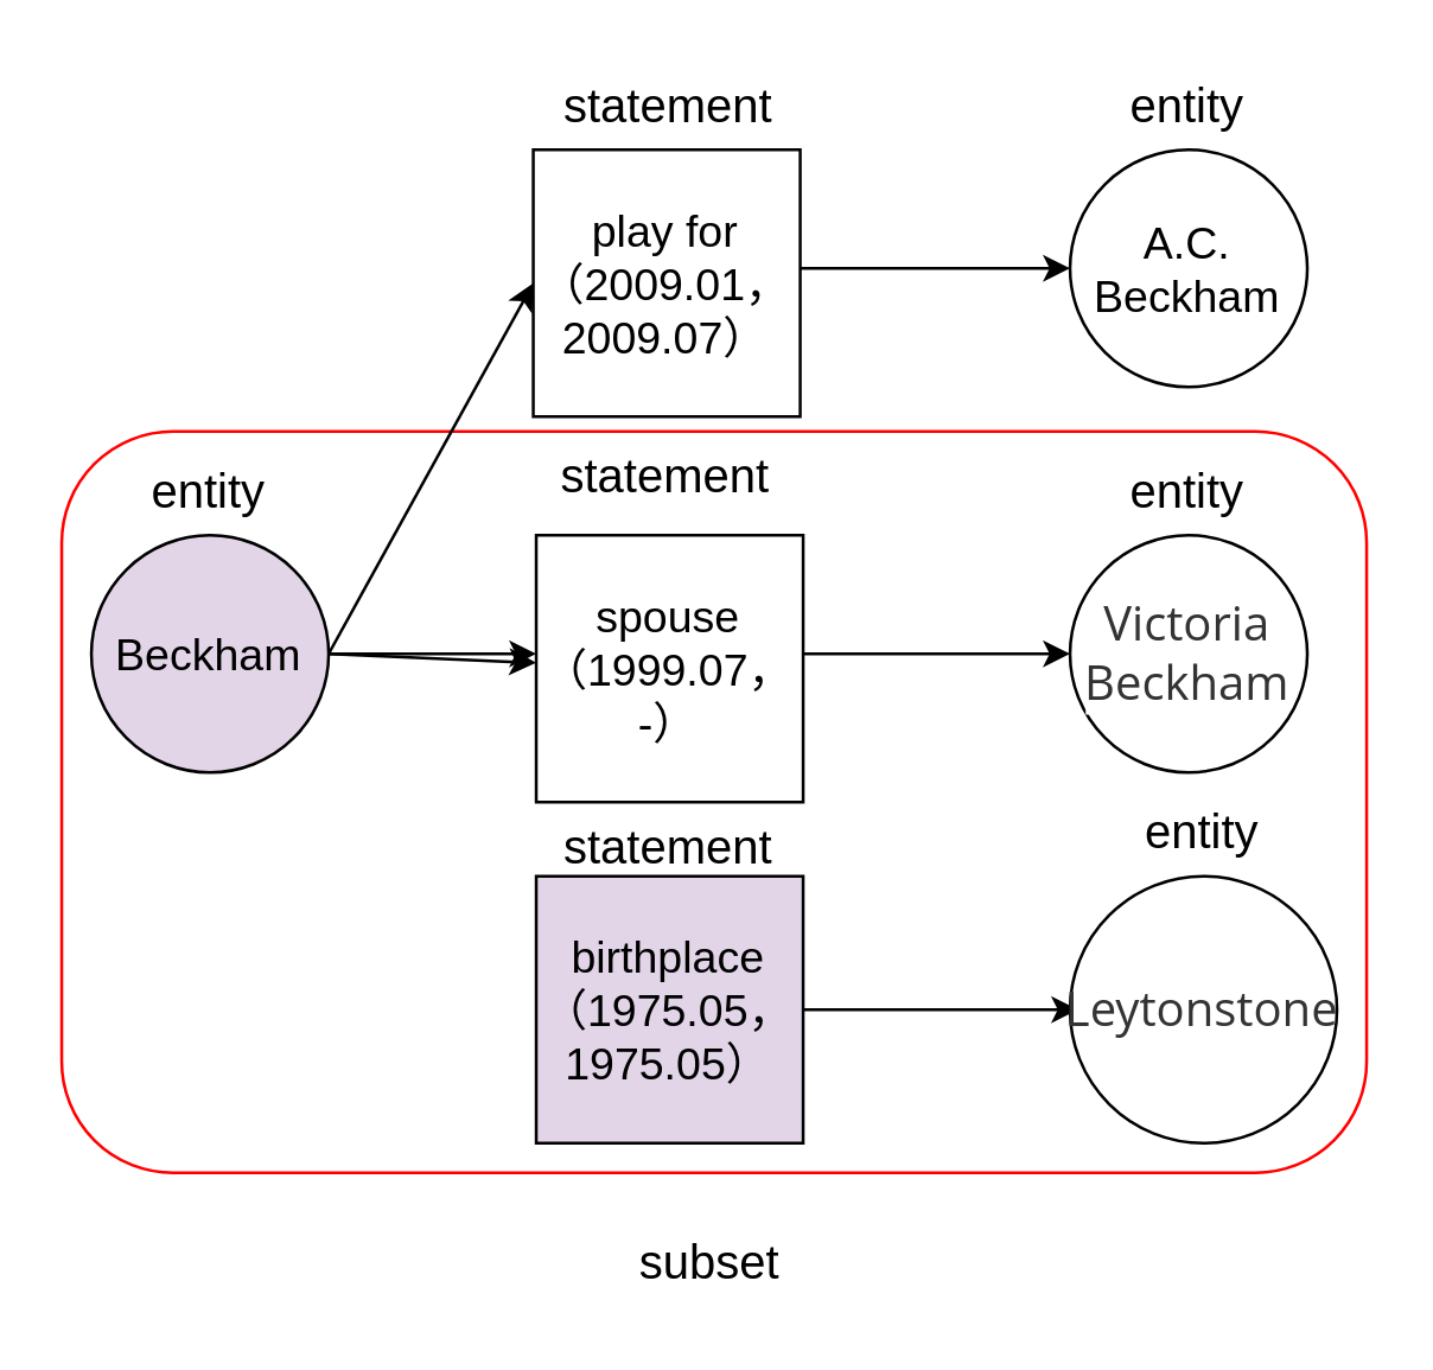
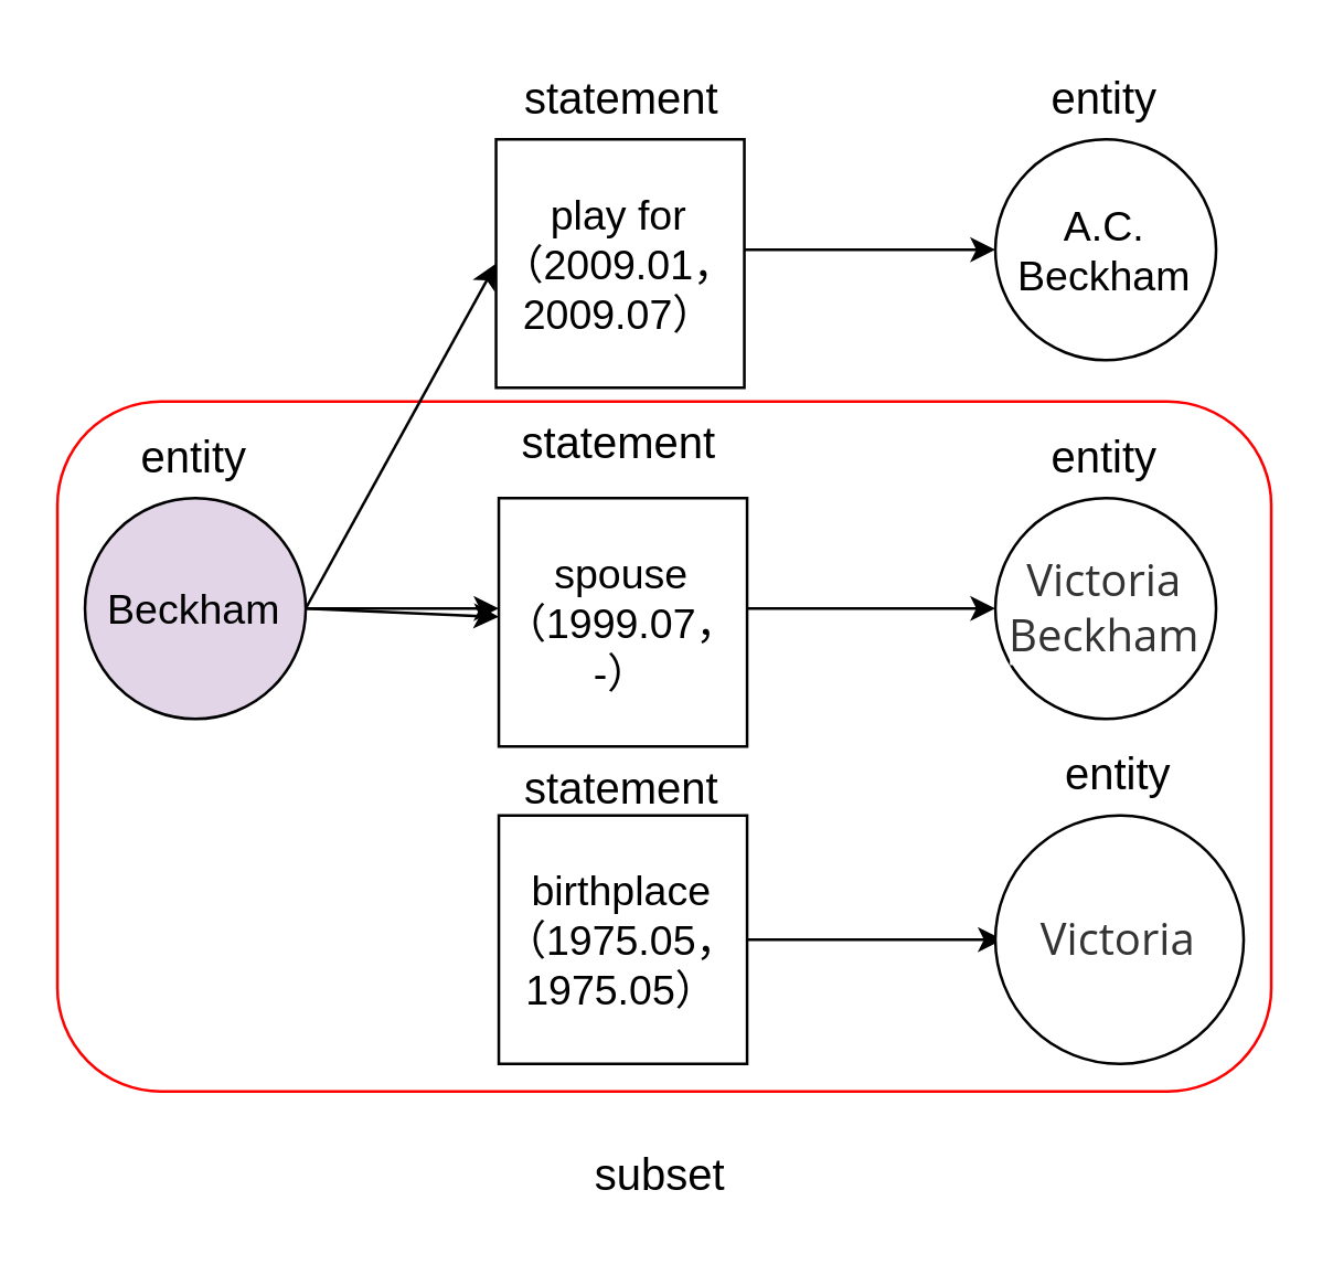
  <mxCell id="0" />
  <mxCell id="1" parent="0" />
  <mxCell id="2" value="" style="rounded=1;whiteSpace=wrap;html=1;fontSize=16;strokeColor=#FF0000;fillColor=none;" vertex="1" parent="1"><mxGeometry x="20.22" y="145" width="440" height="250" as="geometry" /></mxCell>
  <mxCell id="3" value="Beckham" style="ellipse;whiteSpace=wrap;html=1;aspect=fixed;fontSize=15;fillColor=#e1d5e7;" vertex="1" parent="1"><mxGeometry x="30.223" y="180" width="80" height="80" as="geometry" /></mxCell>
  <mxCell id="4" value="play for&lt;br&gt;（2009.01，&lt;br&gt;2009.07）" style="whiteSpace=wrap;html=1;aspect=fixed;fontSize=15;" vertex="1" parent="1"><mxGeometry x="179.223" y="50" width="90" height="90" as="geometry" /></mxCell>
  <mxCell id="5" value="entity" style="text;html=1;strokeColor=none;fillColor=none;align=center;verticalAlign=middle;whiteSpace=wrap;rounded=0;fontSize=16;" vertex="1" parent="1"><mxGeometry x="40.223" y="150" width="60" height="30" as="geometry" /></mxCell>
  <mxCell id="6" value="statement" style="text;html=1;strokeColor=none;fillColor=none;align=center;verticalAlign=middle;whiteSpace=wrap;rounded=0;fontSize=16;" vertex="1" parent="1"><mxGeometry x="195.223" y="20" width="60" height="30" as="geometry" /></mxCell>
  <mxCell id="7" style="edgeStyle=orthogonalEdgeStyle;rounded=0;orthogonalLoop=1;jettySize=auto;html=1;exitX=1;exitY=0.5;exitDx=0;exitDy=0;fontSize=16;strokeWidth=1;" edge="1" parent="1"><mxGeometry relative="1" as="geometry"><mxPoint x="360.223" y="220" as="targetPoint" /><mxPoint x="270.223" y="220" as="sourcePoint" /></mxGeometry></mxCell>
  <mxCell id="8" value="spouse&lt;br&gt;（1999.07，&lt;br&gt;-）" style="whiteSpace=wrap;html=1;aspect=fixed;fontSize=15;" vertex="1" parent="1"><mxGeometry x="180.223" y="180" width="90" height="90" as="geometry" /></mxCell>
  <mxCell id="9" value="statement" style="text;html=1;strokeColor=none;fillColor=none;align=center;verticalAlign=middle;whiteSpace=wrap;rounded=0;fontSize=16;" vertex="1" parent="1"><mxGeometry x="194.223" y="145" width="60" height="30" as="geometry" /></mxCell>
  <mxCell id="10" value="statement" style="text;html=1;strokeColor=none;fillColor=none;align=center;verticalAlign=middle;whiteSpace=wrap;rounded=0;fontSize=16;" vertex="1" parent="1"><mxGeometry x="195.223" y="270" width="60" height="30" as="geometry" /></mxCell>
  <mxCell id="11" value="" style="endArrow=classic;html=1;rounded=0;fontSize=16;strokeWidth=1;entryX=0;entryY=0.5;entryDx=0;entryDy=0;" edge="1" parent="1" target="4"><mxGeometry width="50" height="50" relative="1" as="geometry"><mxPoint x="110.223" y="220" as="sourcePoint" /><mxPoint x="160.223" y="170" as="targetPoint" /></mxGeometry></mxCell>
  <mxCell id="12" value="" style="endArrow=classic;html=1;rounded=0;fontSize=16;strokeWidth=1;entryX=0;entryY=0.5;entryDx=0;entryDy=0;" edge="1" parent="1"><mxGeometry width="50" height="50" relative="1" as="geometry"><mxPoint x="110.223" y="220" as="sourcePoint" /><mxPoint x="180.223" y="220" as="targetPoint" /></mxGeometry></mxCell>
  <mxCell id="13" value="" style="endArrow=classic;html=1;rounded=0;fontSize=16;strokeWidth=1;entryX=0;entryY=0.5;entryDx=0;entryDy=0;" edge="1" parent="1" target="14"><mxGeometry width="50" height="50" relative="1" as="geometry"><mxPoint x="269.223" y="90" as="sourcePoint" /><mxPoint x="359.223" y="220" as="targetPoint" /></mxGeometry></mxCell>
  <mxCell id="14" value="A.C. Beckham" style="ellipse;whiteSpace=wrap;html=1;aspect=fixed;fontSize=15;" vertex="1" parent="1"><mxGeometry x="360.223" y="50" width="80" height="80" as="geometry" /></mxCell>
  <mxCell id="15" value="entity" style="text;html=1;strokeColor=none;fillColor=none;align=center;verticalAlign=middle;whiteSpace=wrap;rounded=0;fontSize=16;" vertex="1" parent="1"><mxGeometry x="370.223" y="150" width="60" height="30" as="geometry" /></mxCell>
  <mxCell id="16" value="&lt;span style=&quot;color: rgb(51 , 51 , 51) ; font-family: &amp;#34;open sans&amp;#34; , &amp;#34;clear sans&amp;#34; , &amp;#34;helvetica neue&amp;#34; , &amp;#34;helvetica&amp;#34; , &amp;#34;arial&amp;#34; , sans-serif ; font-size: 16px ; background-color: rgb(255 , 255 , 255)&quot;&gt;Victoria Beckham&lt;/span&gt;" style="ellipse;whiteSpace=wrap;html=1;aspect=fixed;fontSize=15;" vertex="1" parent="1"><mxGeometry x="360.223" y="180" width="80" height="80" as="geometry" /></mxCell>
  <mxCell id="17" value="entity" style="text;html=1;strokeColor=none;fillColor=none;align=center;verticalAlign=middle;whiteSpace=wrap;rounded=0;fontSize=16;" vertex="1" parent="1"><mxGeometry x="370.223" y="20" width="60" height="30" as="geometry" /></mxCell>
  <mxCell id="18" value="subset" style="text;html=1;strokeColor=none;fillColor=none;align=center;verticalAlign=middle;whiteSpace=wrap;rounded=0;fontSize=16;" vertex="1" parent="1"><mxGeometry x="209.223" y="410" width="60" height="30" as="geometry" /></mxCell>
  <mxCell id="19" style="edgeStyle=orthogonalEdgeStyle;rounded=0;orthogonalLoop=1;jettySize=auto;html=1;exitX=1;exitY=0.5;exitDx=0;exitDy=0;fontSize=16;strokeWidth=1;" edge="1" parent="1" source="20"><mxGeometry relative="1" as="geometry"><mxPoint x="363" y="340" as="targetPoint" /></mxGeometry></mxCell>
- <mxCell id="20" value="birthplace&lt;br&gt;（1975.05，&lt;br&gt;1975.05）" style="whiteSpace=wrap;html=1;aspect=fixed;fontSize=15;fillColor=#e1d5e7;" vertex="1" parent="1"><mxGeometry x="180.223" y="295" width="90" height="90" as="geometry" /></mxCell>
+ <mxCell id="20" value="birthplace&lt;br&gt;（1975.05，&lt;br&gt;1975.05）" style="whiteSpace=wrap;html=1;aspect=fixed;fontSize=15;" vertex="1" parent="1"><mxGeometry x="180.223" y="295" width="90" height="90" as="geometry" /></mxCell>
  <mxCell id="21" value="" style="endArrow=classic;html=1;rounded=0;fontSize=16;strokeWidth=1;exitX=1;exitY=0.5;exitDx=0;exitDy=0;" edge="1" parent="1" source="3" target="8"><mxGeometry width="50" height="50" relative="1" as="geometry"><mxPoint x="313" y="390" as="sourcePoint" /><mxPoint x="363" y="340" as="targetPoint" /></mxGeometry></mxCell>
- <mxCell id="22" value="&lt;font color=&quot;#333333&quot; face=&quot;open sans, clear sans, helvetica neue, helvetica, arial, sans-serif&quot;&gt;&lt;span style=&quot;font-size: 16px&quot;&gt;Leytonstone&lt;/span&gt;&lt;/font&gt;" style="ellipse;whiteSpace=wrap;html=1;aspect=fixed;fontSize=15;" vertex="1" parent="1"><mxGeometry x="360.22" y="295" width="90" height="90" as="geometry" /></mxCell>
+ <mxCell id="22" value="&lt;font color=&quot;#333333&quot; face=&quot;open sans, clear sans, helvetica neue, helvetica, arial, sans-serif&quot;&gt;&lt;span style=&quot;font-size: 16px&quot;&gt;Victoria&lt;/span&gt;&lt;/font&gt;" style="ellipse;whiteSpace=wrap;html=1;aspect=fixed;fontSize=15;" vertex="1" parent="1"><mxGeometry x="360.22" y="295" width="90" height="90" as="geometry" /></mxCell>
  <mxCell id="23" value="entity" style="text;html=1;strokeColor=none;fillColor=none;align=center;verticalAlign=middle;whiteSpace=wrap;rounded=0;fontSize=16;" vertex="1" parent="1"><mxGeometry x="375.223" y="265" width="60" height="30" as="geometry" /></mxCell>
